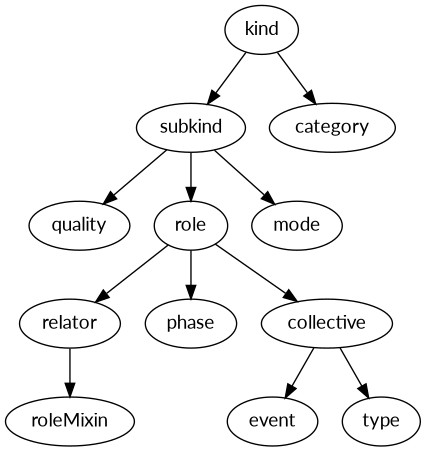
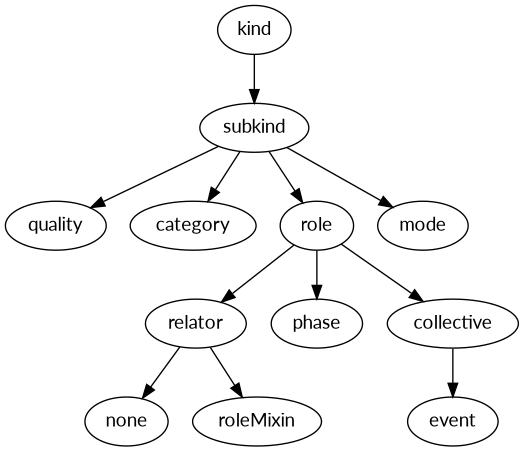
  strict digraph {
    fontname=Lato
    node [fontname=Lato]
    edge [fontname=Lato]
    kind
    subkind
    quality
    category
    role
    mode
    relator
+   none
    roleMixin
    phase
    collective
    event
-   type
    kind -> subkind
    subkind -> quality
-   kind -> category
+   subkind -> category
    subkind -> role
    subkind -> mode
    role -> relator
    role -> phase
    role -> collective
+   relator -> none
    relator -> roleMixin
    collective -> event
-   collective -> type
  }
